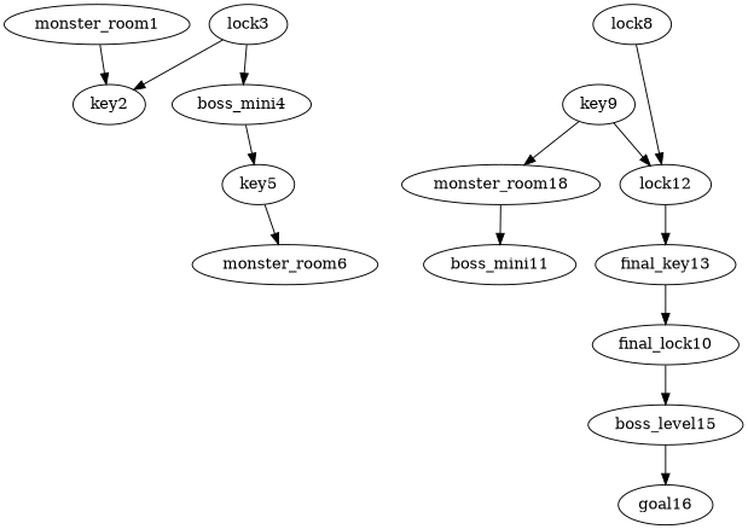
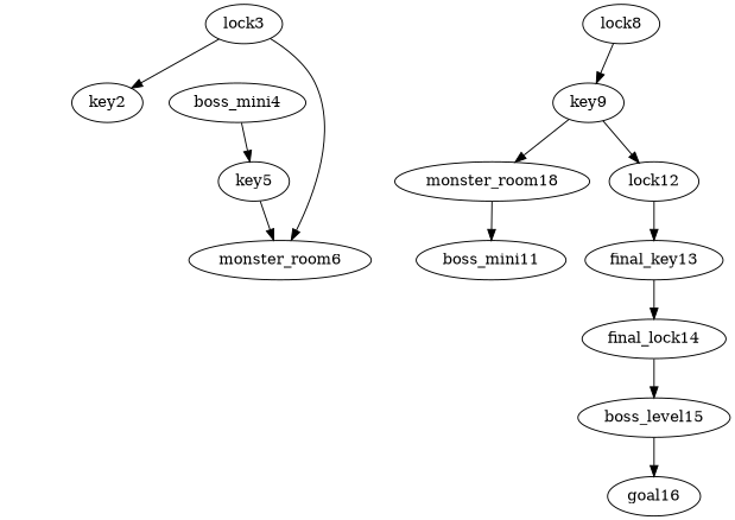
  digraph {
-   monster_room1
    key2
    lock3
    boss_mini4
    key5
    monster_room6
    lock8
    key9
    n9 [label=monster_room18]
    lock12
    boss_mini11
    final_key13
-   final_lock14 [label=final_lock10]
+   final_lock14
    boss_level15
    goal16
-   monster_room1 -> key2
    lock3 -> key2
-   lock3 -> boss_mini4
+   lock3 -> monster_room6
    boss_mini4 -> key5
    key5 -> monster_room6
-   lock8 -> lock12
+   lock8 -> key9
    key9 -> n9
    key9 -> lock12
    n9 -> boss_mini11
    lock12 -> final_key13
    final_key13 -> final_lock14
    final_lock14 -> boss_level15
    boss_level15 -> goal16
  }
